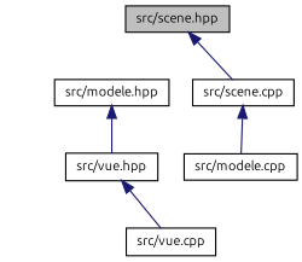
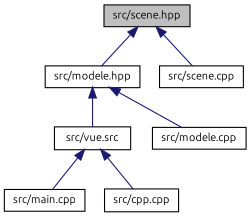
  digraph {
    fontname=Ubuntu
    node [color=black fillcolor=white fontname=Ubuntu fontsize=10 shape=record style=filled]
    edge [color=midnightblue dir=back fontname=Ubuntu fontsize=10 labelfontname=Helvetica labelfontsize=10 style=solid]
    n1 [fillcolor=grey75 fontcolor=black height=0.2 label="src/scene.hpp" width=0.4]
    n2 [height=0.2 label="src/modele.hpp" width=0.4]
    n3 [height=0.2 label="src/scene.cpp" width=0.4]
-   n4 [height=0.2 label="src/vue.hpp" width=0.4]
+   n4 [height=0.2 label="src/vue.src" width=0.4]
    n5 [height=0.2 label="src/modele.cpp" width=0.4]
-   n7 [height=0.2 label="src/vue.cpp" width=0.4]
+   n6 [height=0.2 label="src/main.cpp" width=0.4]
+   n7 [height=0.2 label="src/cpp.cpp" width=0.4]
+   n1 -> n2
    n1 -> n3
    n2 -> n4
-   n3 -> n5
+   n2 -> n5
+   n4 -> n6
    n4 -> n7
  }
